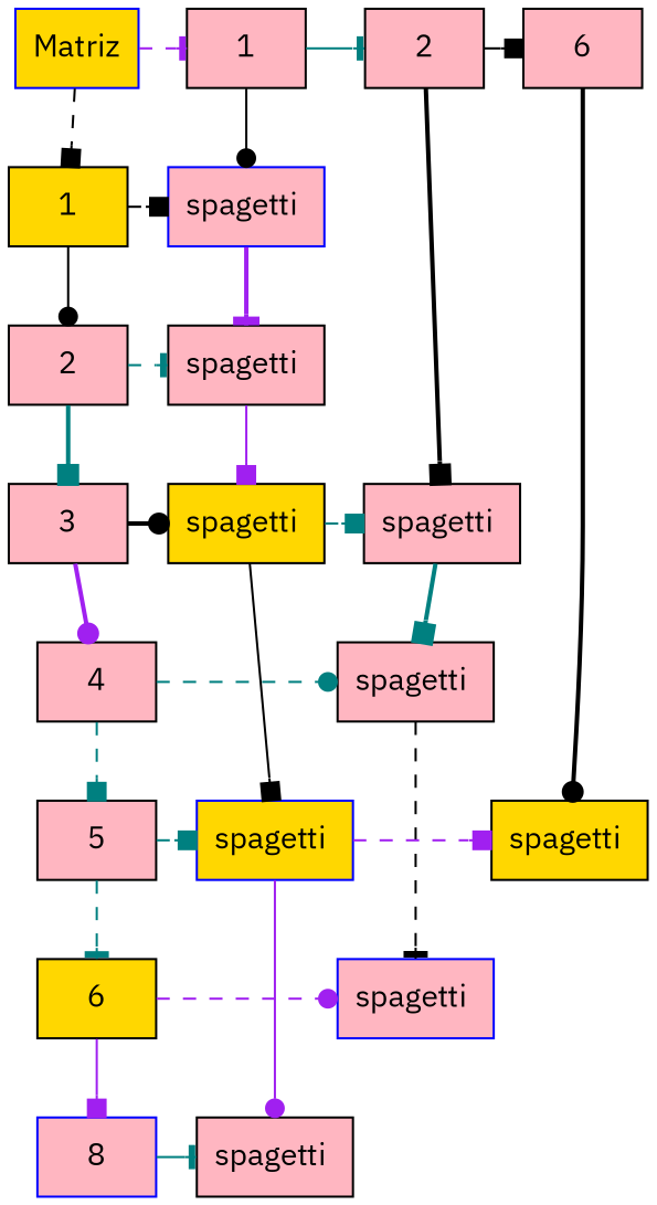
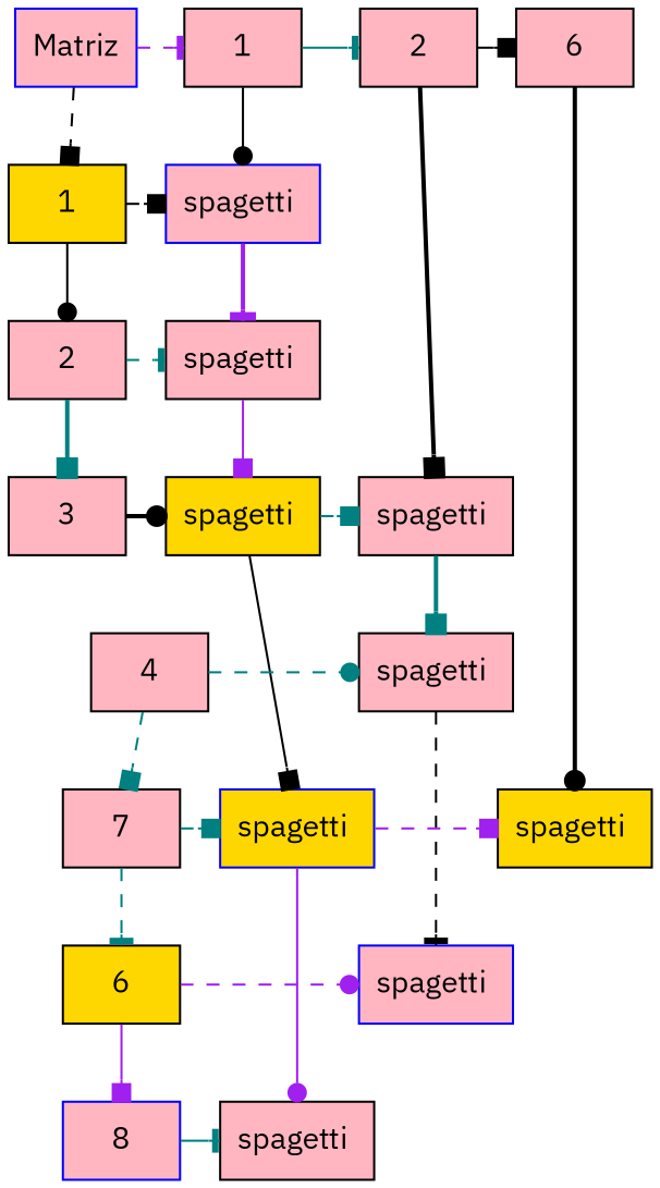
  digraph {
    fontname="IBM Plex Sans"
    rankdir=UD
    node [color=black fillcolor=lightpink fontname="IBM Plex Sans" shape=box style=filled]
    edge [arrowhead=box color=black fontname="IBM Plex Sans" style=dashed]
-   Matriz [color=blue fillcolor=gold]
+   Matriz [color=blue]
    n2 [label=1]
    n3 [label=2]
    n4 [label=6]
    n5 [fillcolor=gold label=1]
    n6 [color=blue label="spagetti "]
    n7 [label=2]
    n8 [label="spagetti "]
    n9 [label=3]
    n10 [fillcolor=gold label="spagetti "]
    n11 [label="spagetti "]
    n12 [label=4]
    n13 [label="spagetti "]
-   n14 [label=5]
+   n14 [label=7]
    n15 [color=blue fillcolor=gold label="spagetti "]
    n16 [fillcolor=gold label="spagetti "]
    n17 [fillcolor=gold label=6]
    n18 [color=blue label="spagetti "]
    n19 [color=blue label=8]
    n20 [label="spagetti "]
    subgraph sub_1 {
      rank=min
      Matriz
      n2
      n3
      n4
    }
    subgraph sub_2 {
      rank=same
      n5
      n6
    }
    subgraph sub_3 {
      rank=same
      n7
      n8
    }
    subgraph sub_4 {
      rank=same
      n9
      n10
      n11
    }
    subgraph sub_5 {
      rank=same
      n12
      n13
    }
    subgraph sub_6 {
      rank=same
      n14
      n15
      n16
    }
    subgraph sub_7 {
      rank=same
      n17
      n18
    }
    subgraph sub_8 {
      rank=same
      n19
      n20
    }
    Matriz -> n2 [arrowhead=tee color=purple]
    Matriz -> n5
    n2 -> n3 [arrowhead=tee color=teal style=solid]
    n2 -> n6 [arrowhead=dot style=solid]
    n3 -> n4 [style=solid]
    n3 -> n11 [style=bold]
    n4 -> n16 [arrowhead=dot style=bold]
    n5 -> n6
    n5 -> n7 [arrowhead=dot style=solid]
    n6 -> n8 [arrowhead=tee color=purple style=bold]
    n7 -> n8 [arrowhead=tee color=teal]
    n7 -> n9 [color=teal style=bold]
    n8 -> n10 [color=purple style=solid]
    n9 -> n10 [arrowhead=dot style=bold]
-   n9 -> n12 [arrowhead=dot color=purple style=bold]
    n10 -> n11 [color=teal]
    n10 -> n15 [style=solid]
    n11 -> n13 [color=teal style=bold]
    n12 -> n13 [arrowhead=dot color=teal]
    n12 -> n14 [color=teal]
    n13 -> n18 [arrowhead=tee]
    n14 -> n15 [color=teal]
    n14 -> n17 [arrowhead=tee color=teal]
    n15 -> n16 [color=purple]
    n15 -> n20 [arrowhead=dot color=purple style=solid]
    n17 -> n18 [arrowhead=dot color=purple]
    n17 -> n19 [color=purple style=solid]
    n19 -> n20 [arrowhead=tee color=teal style=solid]
  }
